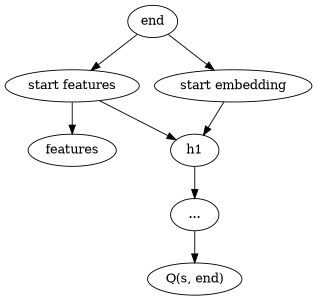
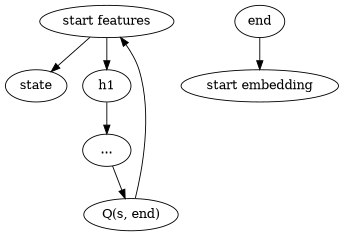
  digraph {
-   n1 [label=features]
+   n1 [label=state]
    n2 [label="start features"]
    n3 [label=h1]
    n4 [label=end]
    n5 [label="start embedding"]
    n6 [label="..."]
    n7 [label="Q(s, end)"]
    n2 -> n1
    n2 -> n3
    n3 -> n6
-   n4 -> n2
+   n7 -> n2
    n4 -> n5
-   n5 -> n3
    n6 -> n7
  }
